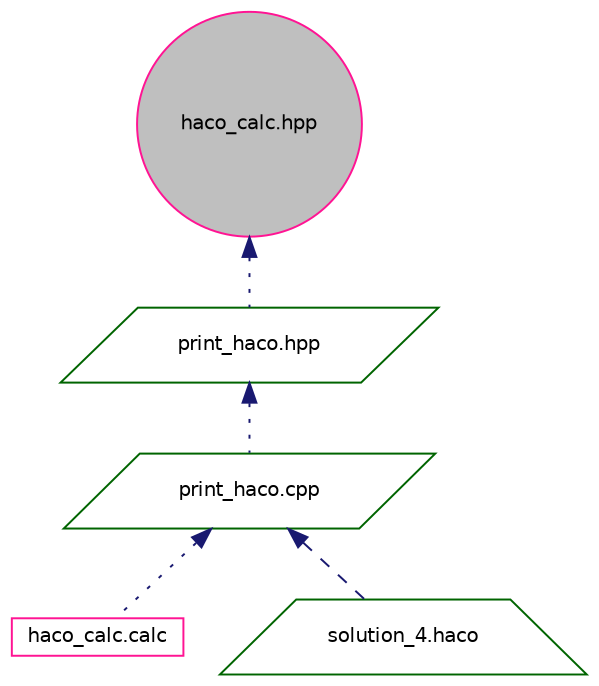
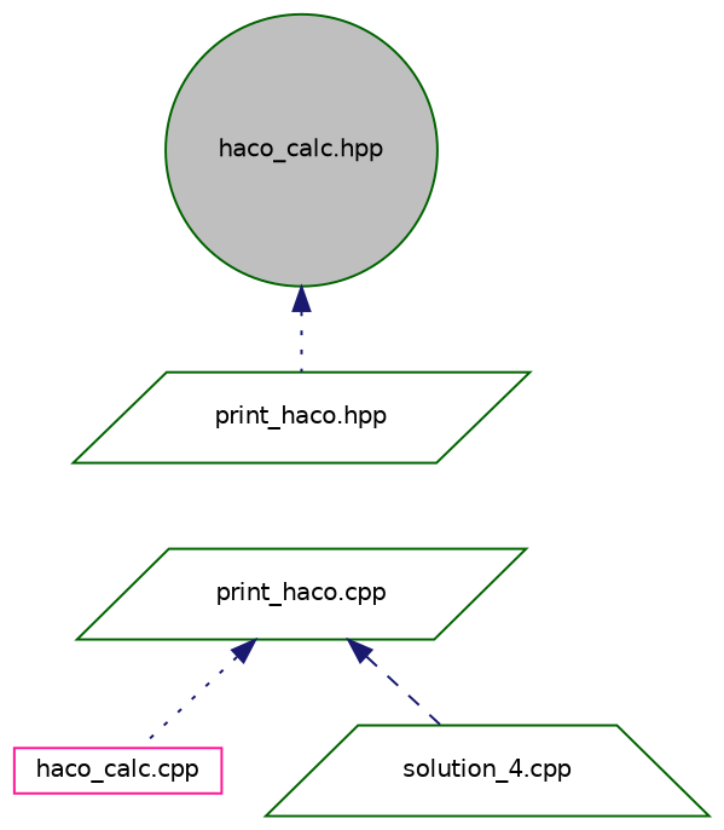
  digraph {
    node [color=darkgreen fillcolor=white fontname=Helvetica fontsize=10 shape=parallelogram style=filled]
    edge [color=midnightblue dir=back fontname=Helvetica fontsize=10 labelfontname=Helvetica labelfontsize=10 style=dotted]
-   n1 [color=deeppink fillcolor=grey75 fontcolor=black height=0.2 label="haco_calc.hpp" shape=circle width=0.4]
+   n1 [fillcolor=grey75 fontcolor=black height=0.2 label="haco_calc.hpp" shape=circle width=0.4]
    n2 [height=0.2 label="print_haco.hpp" width=0.4]
-   n3 [color=deeppink height=0.2 label="haco_calc.calc" shape=box width=0.4]
+   n3 [color=deeppink height=0.2 label="haco_calc.cpp" shape=box width=0.4]
    n4 [height=0.2 label="print_haco.cpp" width=0.4]
-   n5 [height=0.2 label="solution_4.haco" shape=trapezium width=0.4]
+   n5 [height=0.2 label="solution_4.cpp" shape=trapezium width=0.4]
    n1 -> n2
-   n2 -> n4
    n4 -> n3
    n4 -> n5 [style=dashed]
  }
